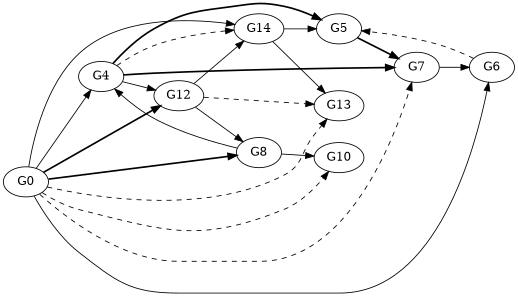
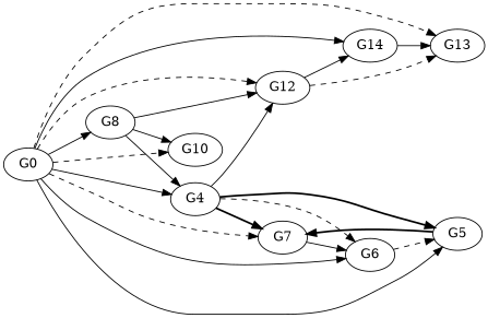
  digraph {
    rankdir=LR
    edge [style=solid]
    G4
    G12
    G7
    G6
    G5
    G14
    G13
    G8
    G10
    G0
    G4 -> G12
    G4 -> G7 [style=bold]
-   G4 -> G14 [style=dashed]
+   G4 -> G6 [style=dashed]
    G4 -> G5 [style=bold]
    G12 -> G14
    G12 -> G13 [style=dashed]
-   G12 -> G8
+   G8 -> G12
    G7 -> G6
    G6 -> G5 [style=dashed]
    G5 -> G7 [style=bold]
    G14 -> G13
    G8 -> G4
    G8 -> G10
    G0 -> G4
-   G0 -> G12 [style=bold]
+   G0 -> G12 [style=dashed]
    G0 -> G7 [style=dashed]
    G0 -> G6
-   G14 -> G5
+   G0 -> G5
    G0 -> G14
    G0 -> G13 [style=dashed]
-   G0 -> G8 [style=bold]
+   G0 -> G8
    G0 -> G10 [style=dashed]
  }
